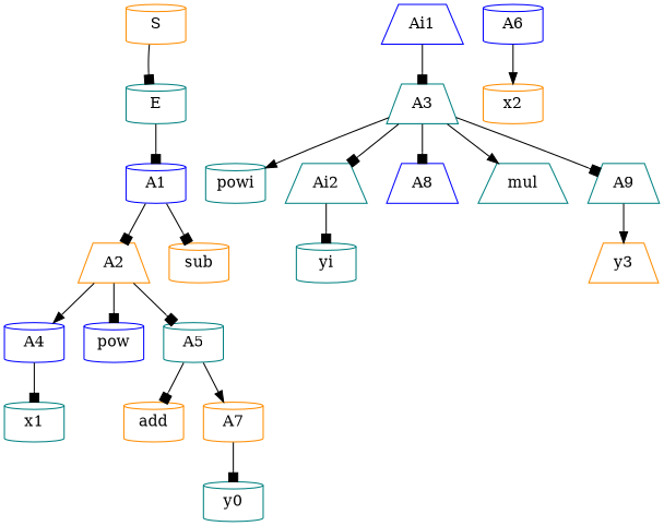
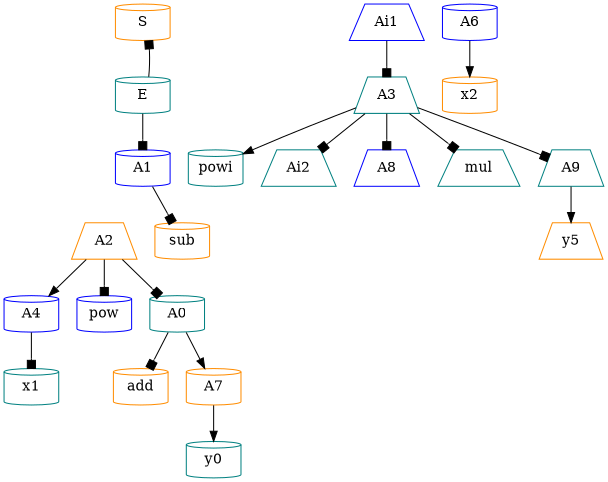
  digraph {
    ordering=in
    node [color=teal shape=cylinder texlbl="$\langle A \rangle$"]
    edge [arrowhead=box]
    S [color=darkorange texlbl="$\langle S \rangle$"]
    E [texlbl="$\langle E \rangle$"]
    A1 [color=blue]
    A2 [color=darkorange shape=trapezium]
    sub [color=darkorange texlbl="$-$"]
    A4 [color=blue]
    pow [color=blue texlbl=pow]
-   A5
+   A5 [label=A0]
    Ai1 [color=blue shape=trapezium]
    A3 [shape=trapezium]
    x1 [texlbl="$x$"]
    add [color=darkorange texlbl="$+$"]
    A7 [color=darkorange]
    powi [texlbl=pow]
    Ai2 [shape=trapezium]
    A8 [color=blue shape=trapezium]
    mul [shape=trapezium texlbl="$\cdot$"]
    A9 [shape=trapezium]
-   yi [texlbl="$y$"]
-   y3 [color=darkorange shape=trapezium texlbl="$y$"]
+   y3 [color=darkorange shape=trapezium texlbl="$y$" label=y5]
    A6 [color=blue]
    x2 [color=darkorange texlbl="$x$"]
    n23 [label=y0 texlbl="$y$"]
-   S -> E
+   E -> S
    E -> A1
-   A1 -> A2
    A1 -> sub
    A2 -> A4 [arrowhead=normal]
    A2 -> pow
    A2 -> A5
    A4 -> x1
    A5 -> add
    A5 -> A7 [arrowhead=normal]
    Ai1 -> A3
    A3 -> powi [arrowhead=normal]
    A3 -> Ai2
    A3 -> A8
-   A3 -> mul [arrowhead=normal]
+   A3 -> mul
    A3 -> A9
-   A7 -> n23
-   Ai2 -> yi
+   A7 -> n23 [arrowhead=normal]
    A9 -> y3 [arrowhead=normal]
    A6 -> x2 [arrowhead=normal]
  }
